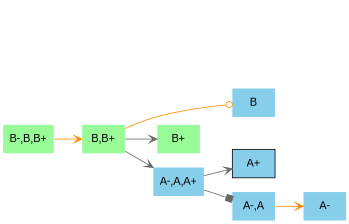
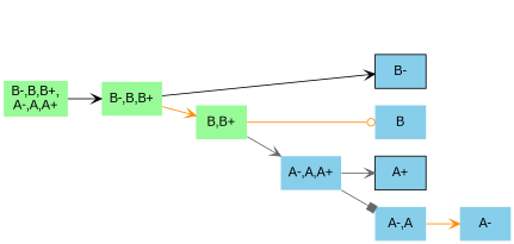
  digraph {
    rankdir=LR
    node [fillcolor=skyblue fontname=arial shape=plaintext style=filled]
    edge [arrowhead=vee color=gray40]
    n1 [label="A+" shape=rect]
+   n2 [label="B-" shape=rect]
    n3 [label=B]
    A [style=invis fillcolor=""]
    n5 [label="A-"]
-   n6 [fillcolor=palegreen label="B+"]
+   n7 [fillcolor=palegreen label="B-,B,B+,\nA-,A,A+"]
    n8 [fillcolor=palegreen label="B-,B,B+"]
    n9 [fillcolor=palegreen label="B,B+"]
    n10 [label="A-,A,A+"]
    n11 [label="A-,A"]
    0 [style=invis fillcolor=""]
    1 [style=invis fillcolor=""]
    3 [style=invis fillcolor=""]
    4 [style=invis fillcolor=""]
    subgraph sub_1 {
      rank=same
      n1
+     n2
      n3
      A
    }
+   n7 -> n8 [color=black]
+   n8 -> n2 [color=black]
    n8 -> n9 [color=darkorange]
    n9 -> n3 [arrowhead=odot color=darkorange]
-   n9 -> n6
    n9 -> n10
    n10 -> n1
    n10 -> n11 [arrowhead=box]
    n11 -> n5 [color=darkorange]
    0 -> 1 [style=invis arrowhead="" color=""]
    1 -> 3 [style=invis arrowhead="" color=""]
    3 -> 4 [style=invis arrowhead="" color=""]
  }
